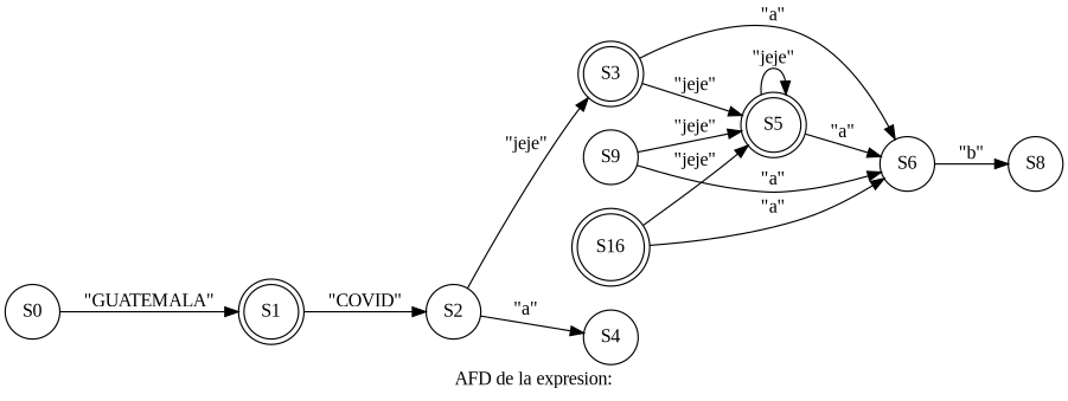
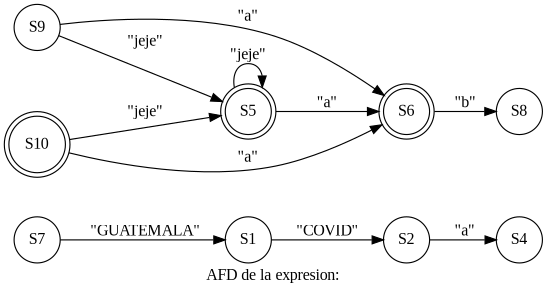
  digraph {
    fontname="Liberation Serif"
    label="AFD de la expresion:"
    rankdir=LR
    node [fontname="Liberation Serif" shape=circle]
    edge [fontname="Liberation Serif"]
-   n1 [label=S0]
-   n2 [label=S1 shape=doublecircle]
+   n1 [label=S7]
+   n2 [label=S1]
    n3 [label=S2]
-   n4 [label=S3 shape=doublecircle]
    n5 [label=S4]
    n6 [label=S5 shape=doublecircle]
-   n7 [label=S6]
+   n7 [label=S6 shape=doublecircle]
    n8 [label=S8]
    n9 [label=S9]
-   n10 [label=S16 shape=doublecircle]
+   n10 [label=S10 shape=doublecircle]
    n1 -> n2 [label="\"GUATEMALA\""]
    n2 -> n3 [label="\"COVID\""]
-   n3 -> n4 [label="\"jeje\""]
    n3 -> n5 [label="\"a\""]
-   n4 -> n6 [label="\"jeje\""]
-   n4 -> n7 [label="\"a\""]
    n6 -> n6 [label="\"jeje\""]
    n6 -> n7 [label="\"a\""]
    n7 -> n8 [label="\"b\""]
    n9 -> n6 [label="\"jeje\""]
    n9 -> n7 [label="\"a\""]
    n10 -> n6 [label="\"jeje\""]
    n10 -> n7 [label="\"a\""]
  }
